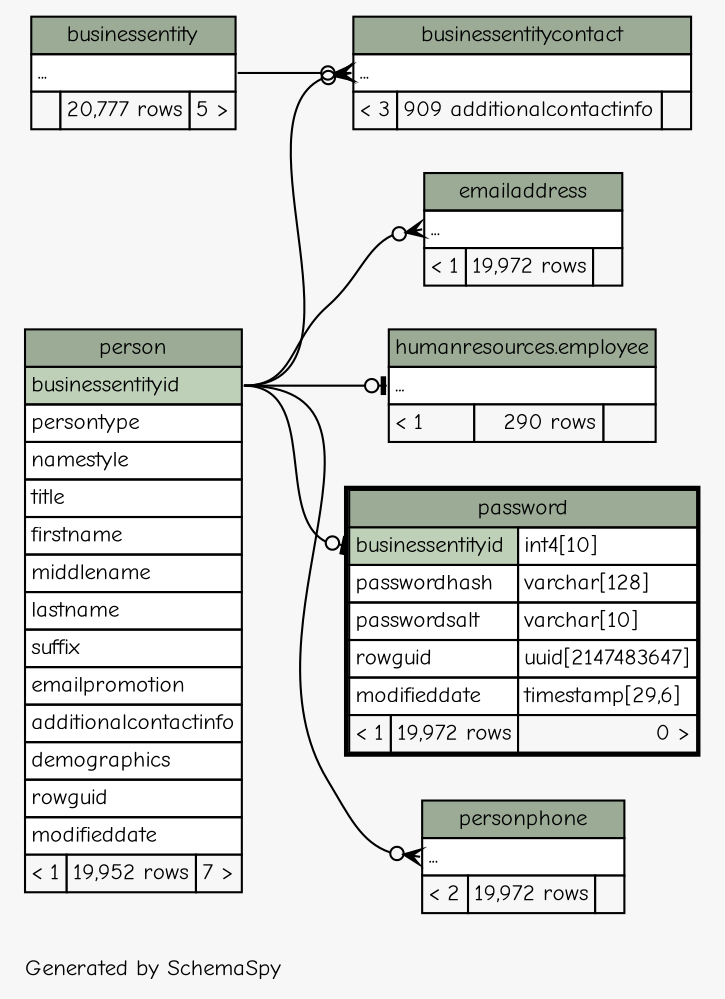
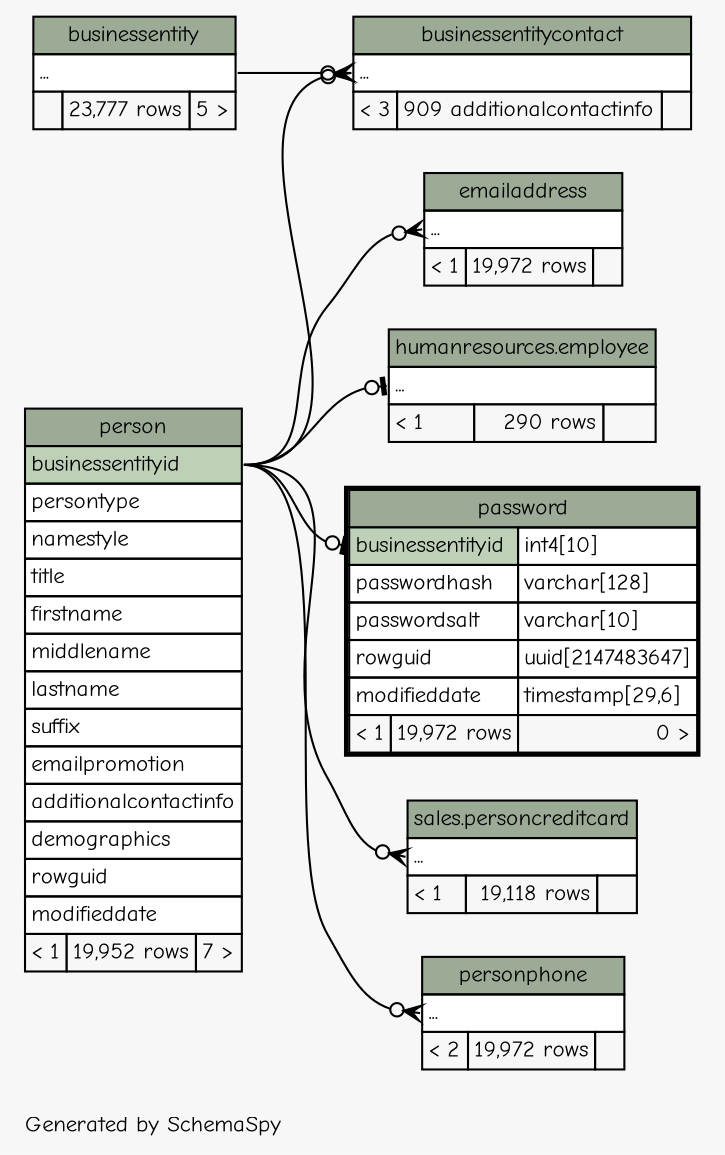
  digraph {
    bgcolor="#f7f7f7"
    fontname="Comic Neue"
    fontsize=11
    label="\nGenerated by SchemaSpy"
    labeljust=l
    nodesep=0.18
    rankdir=RL
    ranksep=0.46
    node [fontname="Comic Neue" fontsize=11 shape=plaintext]
    edge [arrowhead=none arrowsize=0.8 arrowtail=crowodot dir=back fontname="Comic Neue" headport="businessentityid:e" tailport="elipses:w"]
    n1 [label=<     <TABLE BORDER="0" CELLBORDER="1" CELLSPACING="0" BGCOLOR="#ffffff">       <TR><TD COLSPAN="3" BGCOLOR="#9bab96" ALIGN="CENTER">businessentitycontact</TD></TR>       <TR><TD PORT="elipses" COLSPAN="3" ALIGN="LEFT">...</TD></TR>       <TR><TD ALIGN="LEFT" BGCOLOR="#f7f7f7">&lt; 3</TD><TD ALIGN="RIGHT" BGCOLOR="#f7f7f7">909 additionalcontactinfo</TD><TD ALIGN="RIGHT" BGCOLOR="#f7f7f7">  </TD></TR>     </TABLE>>]
-   n2 [label=<     <TABLE BORDER="0" CELLBORDER="1" CELLSPACING="0" BGCOLOR="#ffffff">       <TR><TD COLSPAN="3" BGCOLOR="#9bab96" ALIGN="CENTER">businessentity</TD></TR>       <TR><TD PORT="elipses" COLSPAN="3" ALIGN="LEFT">...</TD></TR>       <TR><TD ALIGN="LEFT" BGCOLOR="#f7f7f7">  </TD><TD ALIGN="RIGHT" BGCOLOR="#f7f7f7">20,777 rows</TD><TD ALIGN="RIGHT" BGCOLOR="#f7f7f7">5 &gt;</TD></TR>     </TABLE>>]
+   n2 [label=<     <TABLE BORDER="0" CELLBORDER="1" CELLSPACING="0" BGCOLOR="#ffffff">       <TR><TD COLSPAN="3" BGCOLOR="#9bab96" ALIGN="CENTER">businessentity</TD></TR>       <TR><TD PORT="elipses" COLSPAN="3" ALIGN="LEFT">...</TD></TR>       <TR><TD ALIGN="LEFT" BGCOLOR="#f7f7f7">  </TD><TD ALIGN="RIGHT" BGCOLOR="#f7f7f7">23,777 rows</TD><TD ALIGN="RIGHT" BGCOLOR="#f7f7f7">5 &gt;</TD></TR>     </TABLE>>]
    n3 [label=<     <TABLE BORDER="0" CELLBORDER="1" CELLSPACING="0" BGCOLOR="#ffffff">       <TR><TD COLSPAN="3" BGCOLOR="#9bab96" ALIGN="CENTER">person</TD></TR>       <TR><TD PORT="businessentityid" COLSPAN="3" BGCOLOR="#bed1b8" ALIGN="LEFT">businessentityid</TD></TR>       <TR><TD PORT="persontype" COLSPAN="3" ALIGN="LEFT">persontype</TD></TR>       <TR><TD PORT="namestyle" COLSPAN="3" ALIGN="LEFT">namestyle</TD></TR>       <TR><TD PORT="title" COLSPAN="3" ALIGN="LEFT">title</TD></TR>       <TR><TD PORT="firstname" COLSPAN="3" ALIGN="LEFT">firstname</TD></TR>       <TR><TD PORT="middlename" COLSPAN="3" ALIGN="LEFT">middlename</TD></TR>       <TR><TD PORT="lastname" COLSPAN="3" ALIGN="LEFT">lastname</TD></TR>       <TR><TD PORT="suffix" COLSPAN="3" ALIGN="LEFT">suffix</TD></TR>       <TR><TD PORT="emailpromotion" COLSPAN="3" ALIGN="LEFT">emailpromotion</TD></TR>       <TR><TD PORT="additionalcontactinfo" COLSPAN="3" ALIGN="LEFT">additionalcontactinfo</TD></TR>       <TR><TD PORT="demographics" COLSPAN="3" ALIGN="LEFT">demographics</TD></TR>       <TR><TD PORT="rowguid" COLSPAN="3" ALIGN="LEFT">rowguid</TD></TR>       <TR><TD PORT="modifieddate" COLSPAN="3" ALIGN="LEFT">modifieddate</TD></TR>       <TR><TD ALIGN="LEFT" BGCOLOR="#f7f7f7">&lt; 1</TD><TD ALIGN="RIGHT" BGCOLOR="#f7f7f7">19,952 rows</TD><TD ALIGN="RIGHT" BGCOLOR="#f7f7f7">7 &gt;</TD></TR>     </TABLE>>]
    n4 [label=<     <TABLE BORDER="0" CELLBORDER="1" CELLSPACING="0" BGCOLOR="#ffffff">       <TR><TD COLSPAN="3" BGCOLOR="#9bab96" ALIGN="CENTER">emailaddress</TD></TR>       <TR><TD PORT="elipses" COLSPAN="3" ALIGN="LEFT">...</TD></TR>       <TR><TD ALIGN="LEFT" BGCOLOR="#f7f7f7">&lt; 1</TD><TD ALIGN="RIGHT" BGCOLOR="#f7f7f7">19,972 rows</TD><TD ALIGN="RIGHT" BGCOLOR="#f7f7f7">  </TD></TR>     </TABLE>>]
    n5 [label=<     <TABLE BORDER="0" CELLBORDER="1" CELLSPACING="0" BGCOLOR="#ffffff">       <TR><TD COLSPAN="3" BGCOLOR="#9bab96" ALIGN="CENTER">humanresources.employee</TD></TR>       <TR><TD PORT="elipses" COLSPAN="3" ALIGN="LEFT">...</TD></TR>       <TR><TD ALIGN="LEFT" BGCOLOR="#f7f7f7">&lt; 1</TD><TD ALIGN="RIGHT" BGCOLOR="#f7f7f7">290 rows</TD><TD ALIGN="RIGHT" BGCOLOR="#f7f7f7">  </TD></TR>     </TABLE>>]
    n6 [label=<     <TABLE BORDER="2" CELLBORDER="1" CELLSPACING="0" BGCOLOR="#ffffff">       <TR><TD COLSPAN="3" BGCOLOR="#9bab96" ALIGN="CENTER">password</TD></TR>       <TR><TD PORT="businessentityid" COLSPAN="2" BGCOLOR="#bed1b8" ALIGN="LEFT">businessentityid</TD><TD PORT="businessentityid.type" ALIGN="LEFT">int4[10]</TD></TR>       <TR><TD PORT="passwordhash" COLSPAN="2" ALIGN="LEFT">passwordhash</TD><TD PORT="passwordhash.type" ALIGN="LEFT">varchar[128]</TD></TR>       <TR><TD PORT="passwordsalt" COLSPAN="2" ALIGN="LEFT">passwordsalt</TD><TD PORT="passwordsalt.type" ALIGN="LEFT">varchar[10]</TD></TR>       <TR><TD PORT="rowguid" COLSPAN="2" ALIGN="LEFT">rowguid</TD><TD PORT="rowguid.type" ALIGN="LEFT">uuid[2147483647]</TD></TR>       <TR><TD PORT="modifieddate" COLSPAN="2" ALIGN="LEFT">modifieddate</TD><TD PORT="modifieddate.type" ALIGN="LEFT">timestamp[29,6]</TD></TR>       <TR><TD ALIGN="LEFT" BGCOLOR="#f7f7f7">&lt; 1</TD><TD ALIGN="RIGHT" BGCOLOR="#f7f7f7">19,972 rows</TD><TD ALIGN="RIGHT" BGCOLOR="#f7f7f7">0 &gt;</TD></TR>     </TABLE>>]
+   n7 [label=<     <TABLE BORDER="0" CELLBORDER="1" CELLSPACING="0" BGCOLOR="#ffffff">       <TR><TD COLSPAN="3" BGCOLOR="#9bab96" ALIGN="CENTER">sales.personcreditcard</TD></TR>       <TR><TD PORT="elipses" COLSPAN="3" ALIGN="LEFT">...</TD></TR>       <TR><TD ALIGN="LEFT" BGCOLOR="#f7f7f7">&lt; 1</TD><TD ALIGN="RIGHT" BGCOLOR="#f7f7f7">19,118 rows</TD><TD ALIGN="RIGHT" BGCOLOR="#f7f7f7">  </TD></TR>     </TABLE>>]
    n8 [label=<     <TABLE BORDER="0" CELLBORDER="1" CELLSPACING="0" BGCOLOR="#ffffff">       <TR><TD COLSPAN="3" BGCOLOR="#9bab96" ALIGN="CENTER">personphone</TD></TR>       <TR><TD PORT="elipses" COLSPAN="3" ALIGN="LEFT">...</TD></TR>       <TR><TD ALIGN="LEFT" BGCOLOR="#f7f7f7">&lt; 2</TD><TD ALIGN="RIGHT" BGCOLOR="#f7f7f7">19,972 rows</TD><TD ALIGN="RIGHT" BGCOLOR="#f7f7f7">  </TD></TR>     </TABLE>>]
    n1 -> n2 [headport="elipses:e"]
    n1 -> n3
    n4 -> n3
    n5 -> n3 [arrowtail=teeodot]
    n6 -> n3 [arrowtail=teeodot tailport="businessentityid:w"]
+   n7 -> n3
    n8 -> n3
  }
